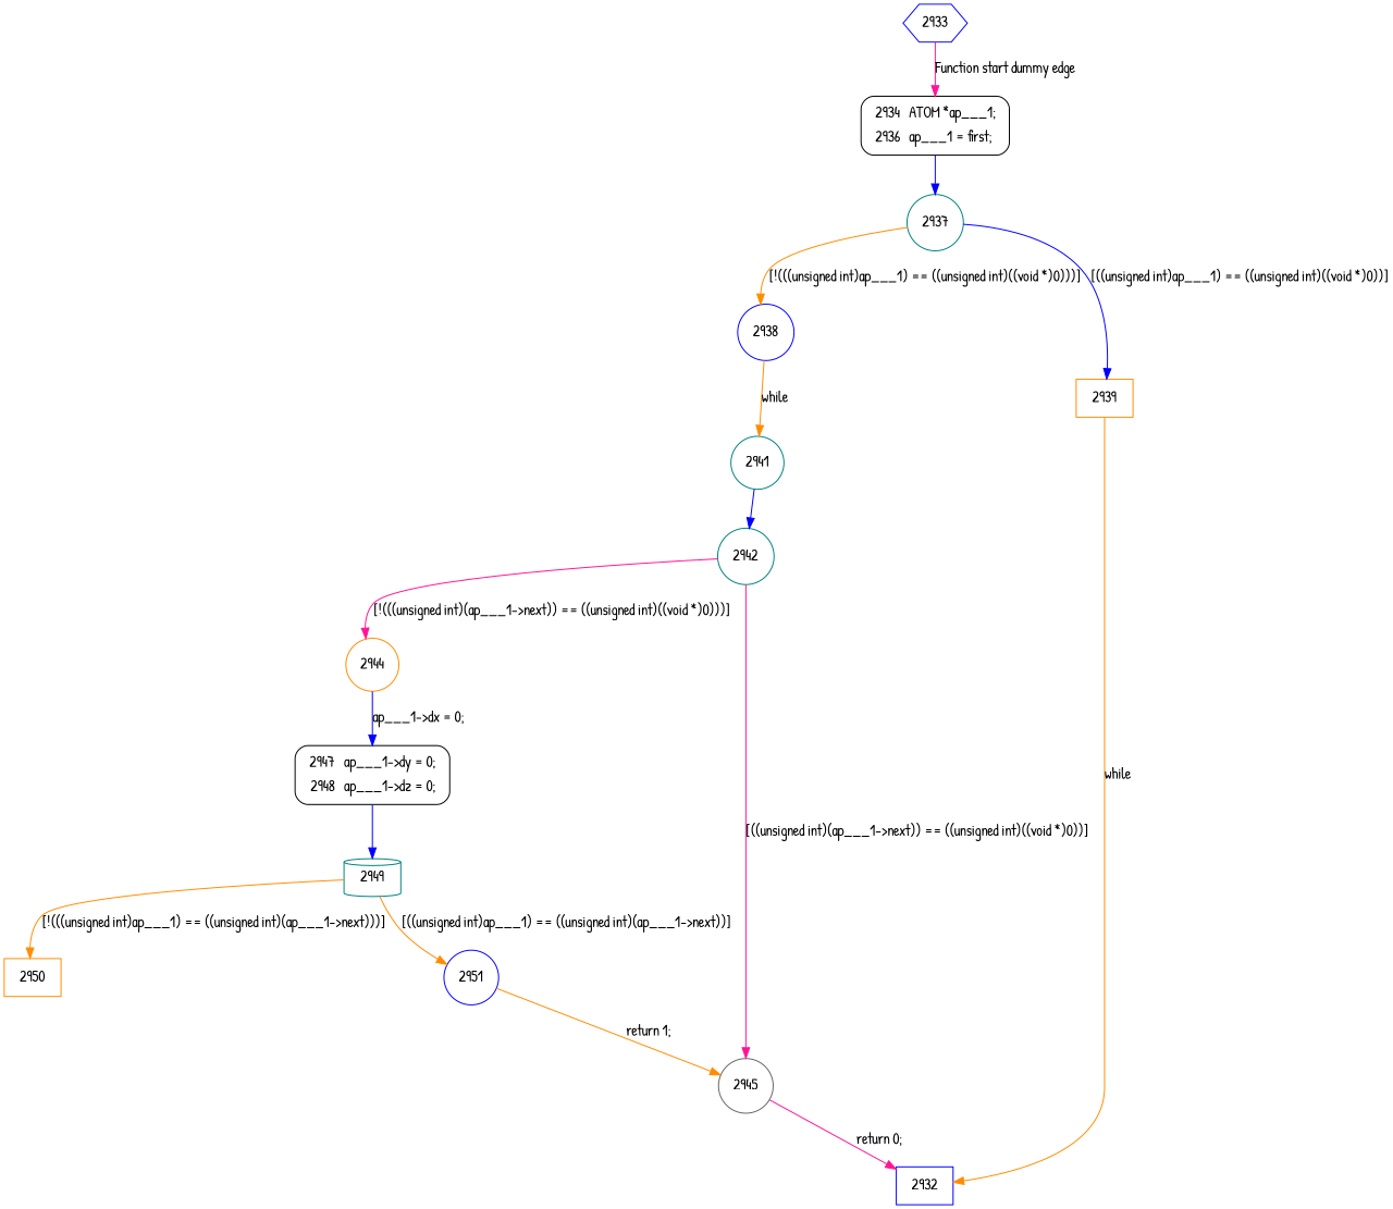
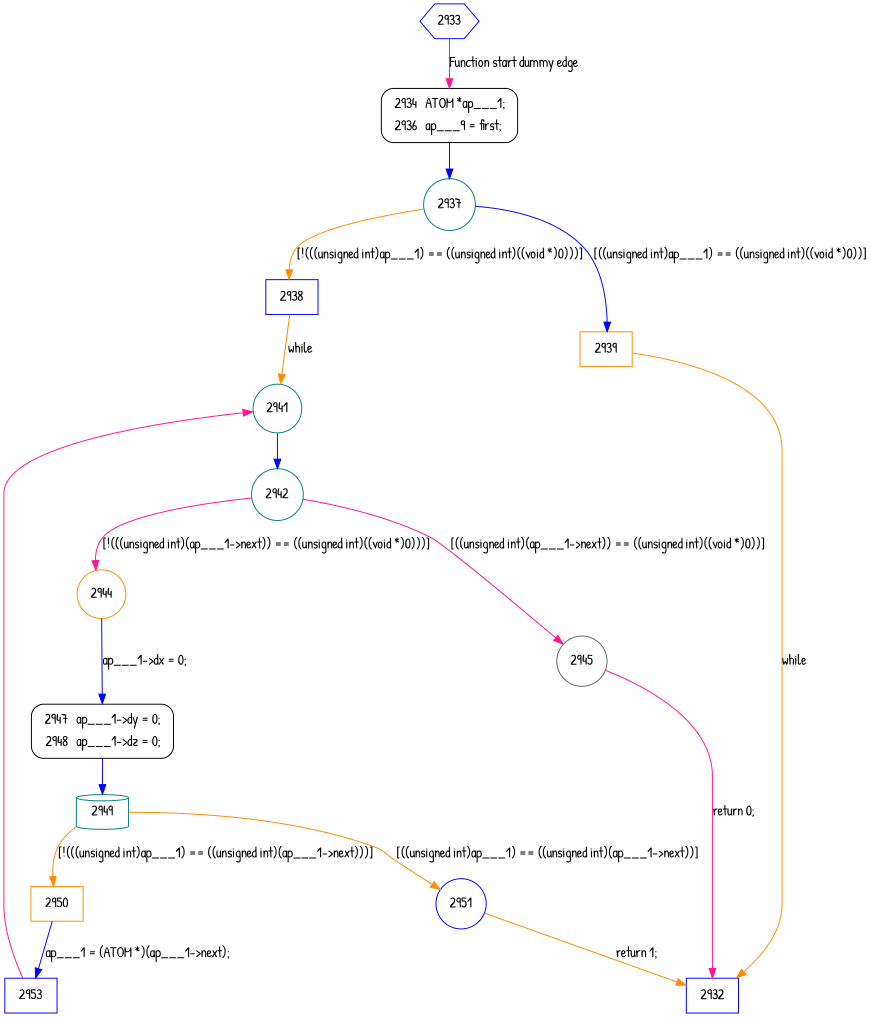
  digraph {
    fontname="Patrick Hand"
    node [color=blue fontname="Patrick Hand" shape=circle]
    edge [color=blue fontname="Patrick Hand"]
    2933 [shape=hexagon]
-   n2 [fillcolor=white label=<<table border="0" cellborder="0" cellpadding="3" bgcolor="white"><tr><td align="right">2934</td><td align="left">ATOM *ap___1;</td></tr><tr><td align="right">2936</td><td align="left">ap___1 = first;</td></tr></table>> penwidth=1 shape=Mrecord style="filled,bold" color=""]
+   n2 [fillcolor=white label=<<table border="0" cellborder="0" cellpadding="3" bgcolor="white"><tr><td align="right">2934</td><td align="left">ATOM *ap___1;</td></tr><tr><td align="right">2936</td><td align="left">ap___9 = first;</td></tr></table>> penwidth=1 shape=Mrecord style="filled,bold" color=""]
    2937 [color=teal]
-   2938
+   2938 [shape=box]
    2939 [color=darkorange shape=box]
    2941 [color=teal]
    2932 [shape=box]
    2942 [color=teal]
    2944 [color=darkorange]
    2945 [color=gray40]
    n11 [fillcolor=white label=<<table border="0" cellborder="0" cellpadding="3" bgcolor="white"><tr><td align="right">2947</td><td align="left">ap___1-&gt;dy = 0;</td></tr><tr><td align="right">2948</td><td align="left">ap___1-&gt;dz = 0;</td></tr></table>> penwidth=1 shape=Mrecord style="filled,bold" color=""]
    2949 [color=teal shape=cylinder]
    2950 [color=darkorange shape=box]
    2951
+   2953 [shape=box]
    2933 -> n2 [color=deeppink label="Function start dummy edge"]
    n2 -> 2937
    2937 -> 2938 [color=darkorange label="[!(((unsigned int)ap___1) == ((unsigned int)((void *)0)))]"]
    2937 -> 2939 [label="[((unsigned int)ap___1) == ((unsigned int)((void *)0))]"]
    2938 -> 2941 [color=darkorange label=while]
    2939 -> 2932 [color=darkorange label=while]
    2941 -> 2942
    2942 -> 2944 [color=deeppink label="[!(((unsigned int)(ap___1->next)) == ((unsigned int)((void *)0)))]"]
    2942 -> 2945 [color=deeppink label="[((unsigned int)(ap___1->next)) == ((unsigned int)((void *)0))]"]
    2944 -> n11 [label="ap___1->dx = 0;"]
    2945 -> 2932 [color=deeppink label="return 0;"]
    n11 -> 2949
    2949 -> 2950 [color=darkorange label="[!(((unsigned int)ap___1) == ((unsigned int)(ap___1->next)))]"]
    2949 -> 2951 [color=darkorange label="[((unsigned int)ap___1) == ((unsigned int)(ap___1->next))]"]
-   2951 -> 2945 [color=darkorange label="return 1;"]
+   2950 -> 2953 [label="ap___1 = (ATOM *)(ap___1->next);"]
+   2951 -> 2932 [color=darkorange label="return 1;"]
+   2953 -> 2941 [color=deeppink]
  }
